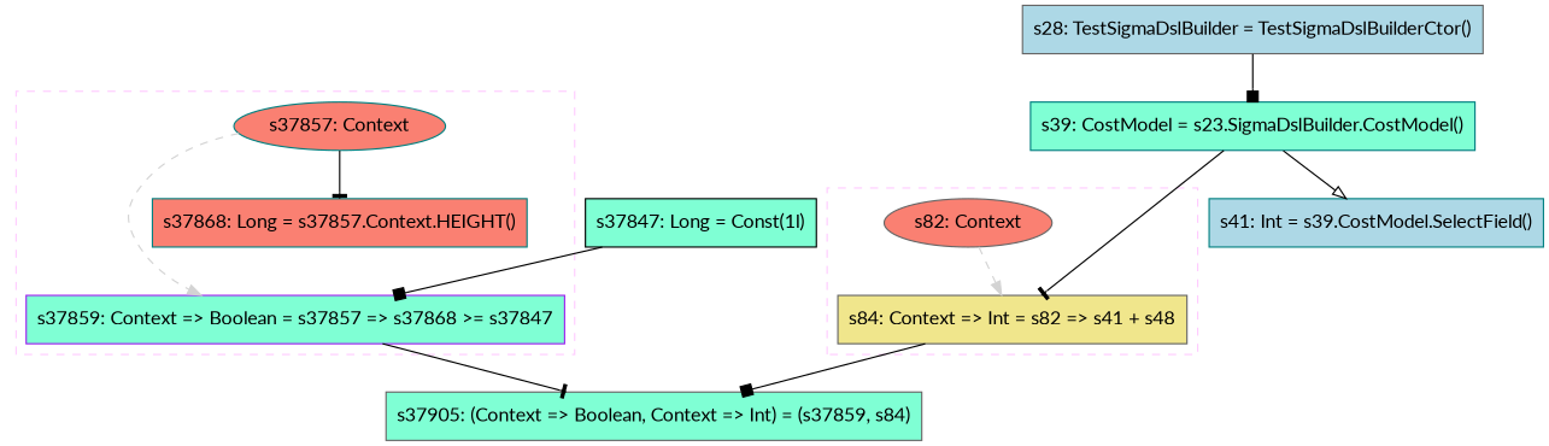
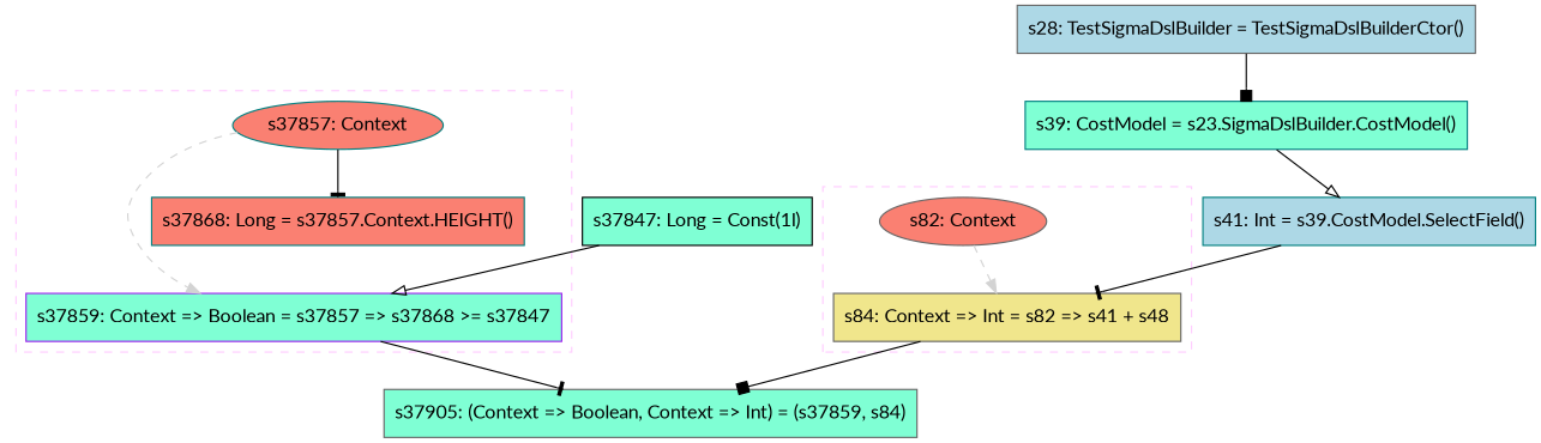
  digraph {
    concentrate=true
    fontname=Lato
    node [color=teal fillcolor=aquamarine fontname=Lato shape=box style=filled]
    edge [fontname=Lato style=solid arrowhead=tee]
    n1 [fillcolor=salmon label="s37857: Context" shape=oval]
    n2 [color=purple label="s37859: Context => Boolean = s37857 => s37868 >= s37847"]
    n3 [fillcolor=salmon label="s37868: Long = s37857.Context.HEIGHT()"]
    n4 [color=gray40 fillcolor=salmon label="s82: Context" shape=oval]
    n5 [color=gray40 fillcolor=khaki label="s84: Context => Int = s82 => s41 + s48"]
    n6 [color=gray40 label="s37905: (Context => Boolean, Context => Int) = (s37859, s84)"]
    n7 [color=black label="s37847: Long = Const(1l)"]
    n8 [color=gray40 fillcolor=lightblue label="s28: TestSigmaDslBuilder = TestSigmaDslBuilderCtor()"]
    n9 [label="s39: CostModel = s23.SigmaDslBuilder.CostModel()"]
    n10 [fillcolor=lightblue label="s41: Int = s39.CostModel.SelectField()"]
    subgraph cluster_1 {
      color="#FFCCFF"
      style=dashed
      n3
      subgraph sub_2 {
        color="#FFCCFF"
        rank=source
        style=dashed
        n1
      }
      subgraph sub_3 {
        color="#FFCCFF"
        rank=sink
        style=dashed
        n2
      }
    }
    subgraph cluster_4 {
      color="#FFCCFF"
      style=dashed
      subgraph sub_5 {
        color="#FFCCFF"
        rank=source
        style=dashed
        n4
      }
      subgraph sub_6 {
        color="#FFCCFF"
        rank=sink
        style=dashed
        n5
      }
    }
    n1 -> n2 [color=lightgray style=dashed weight=0 arrowhead=""]
    n1 -> n3
    n2 -> n6
    n4 -> n5 [color=lightgray style=dashed weight=0 arrowhead=""]
    n5 -> n6 [arrowhead=box]
-   n7 -> n2 [arrowhead=box]
+   n7 -> n2 [arrowhead=onormal]
    n8 -> n9 [arrowhead=box]
    n9 -> n10 [arrowhead=onormal]
-   n9 -> n5
+   n10 -> n5
  }
